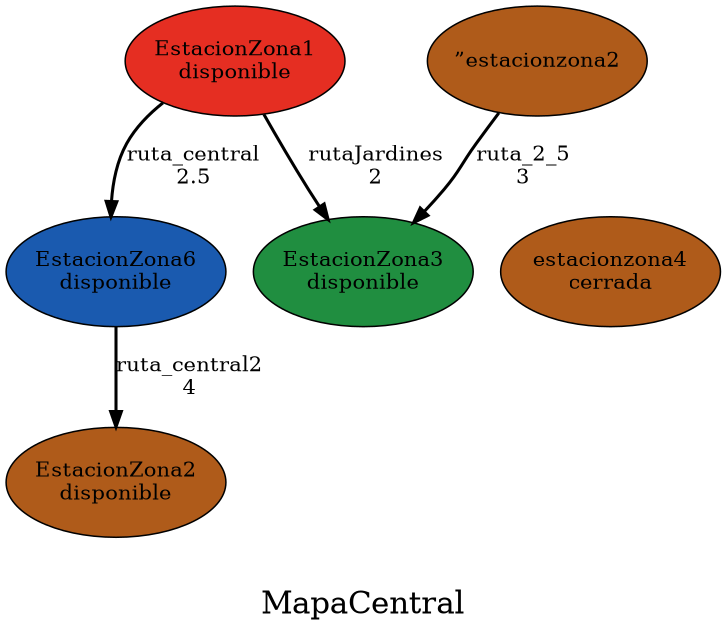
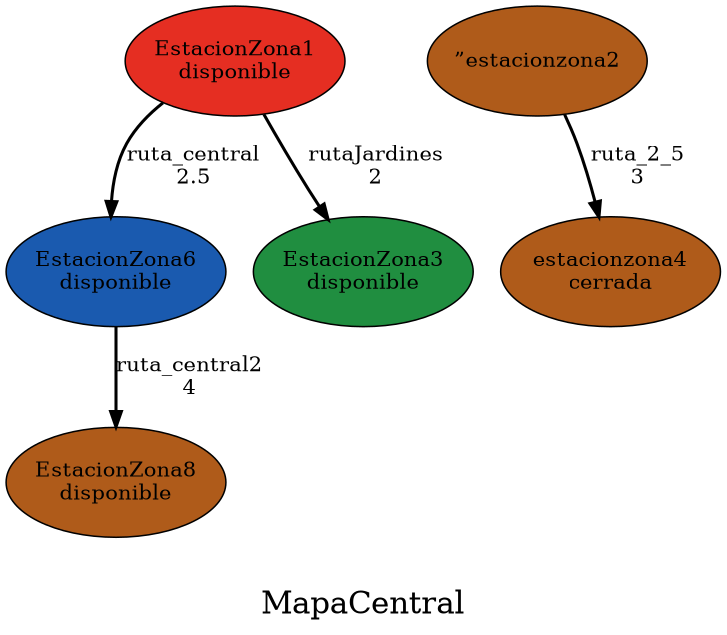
  digraph {
    fontsize=20
    label=MapaCentral
    rankdir=TB
    node [color=black fillcolor="#AF5B1A" fixedsize=true shape=oval style=filled]
    edge [style=bold]
    n1 [fillcolor="#1A5AAF" height=1 label="EstacionZona6\ndisponible" width=2]
-   n2 [height=1 label="EstacionZona2\ndisponible" width=2]
+   n2 [height=1 label="EstacionZona8\ndisponible" width=2]
    n3 [fillcolor="#E52E22" height=1 label="EstacionZona1\ndisponible" width=2]
    n4 [fillcolor="#208E40" height=1 label="EstacionZona3\ndisponible" width=2]
    n5 [height=1 label="estacionzona4\ncerrada" width=2]
    "”estacionzona2" [height=1 width=2]
    n1 -> n2 [label="ruta_central2\n4"]
    n3 -> n1 [label="ruta_central\n2.5"]
    n3 -> n4 [label="rutaJardines\n2"]
-   "”estacionzona2" -> n4 [label="ruta_2_5\n3"]
+   "”estacionzona2" -> n5 [label="ruta_2_5\n3"]
  }
